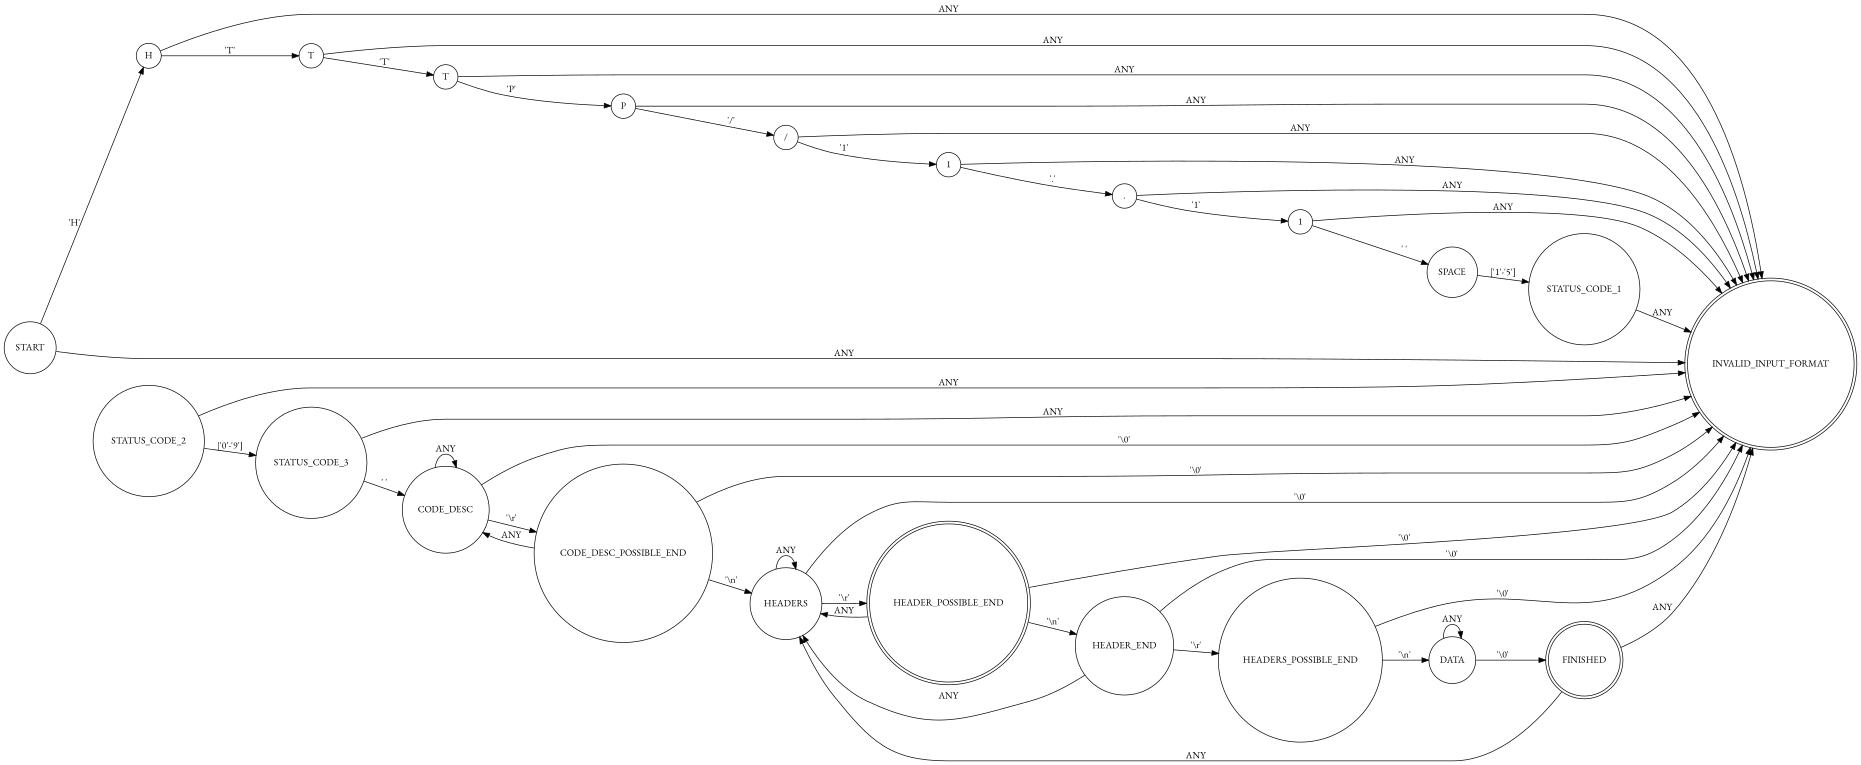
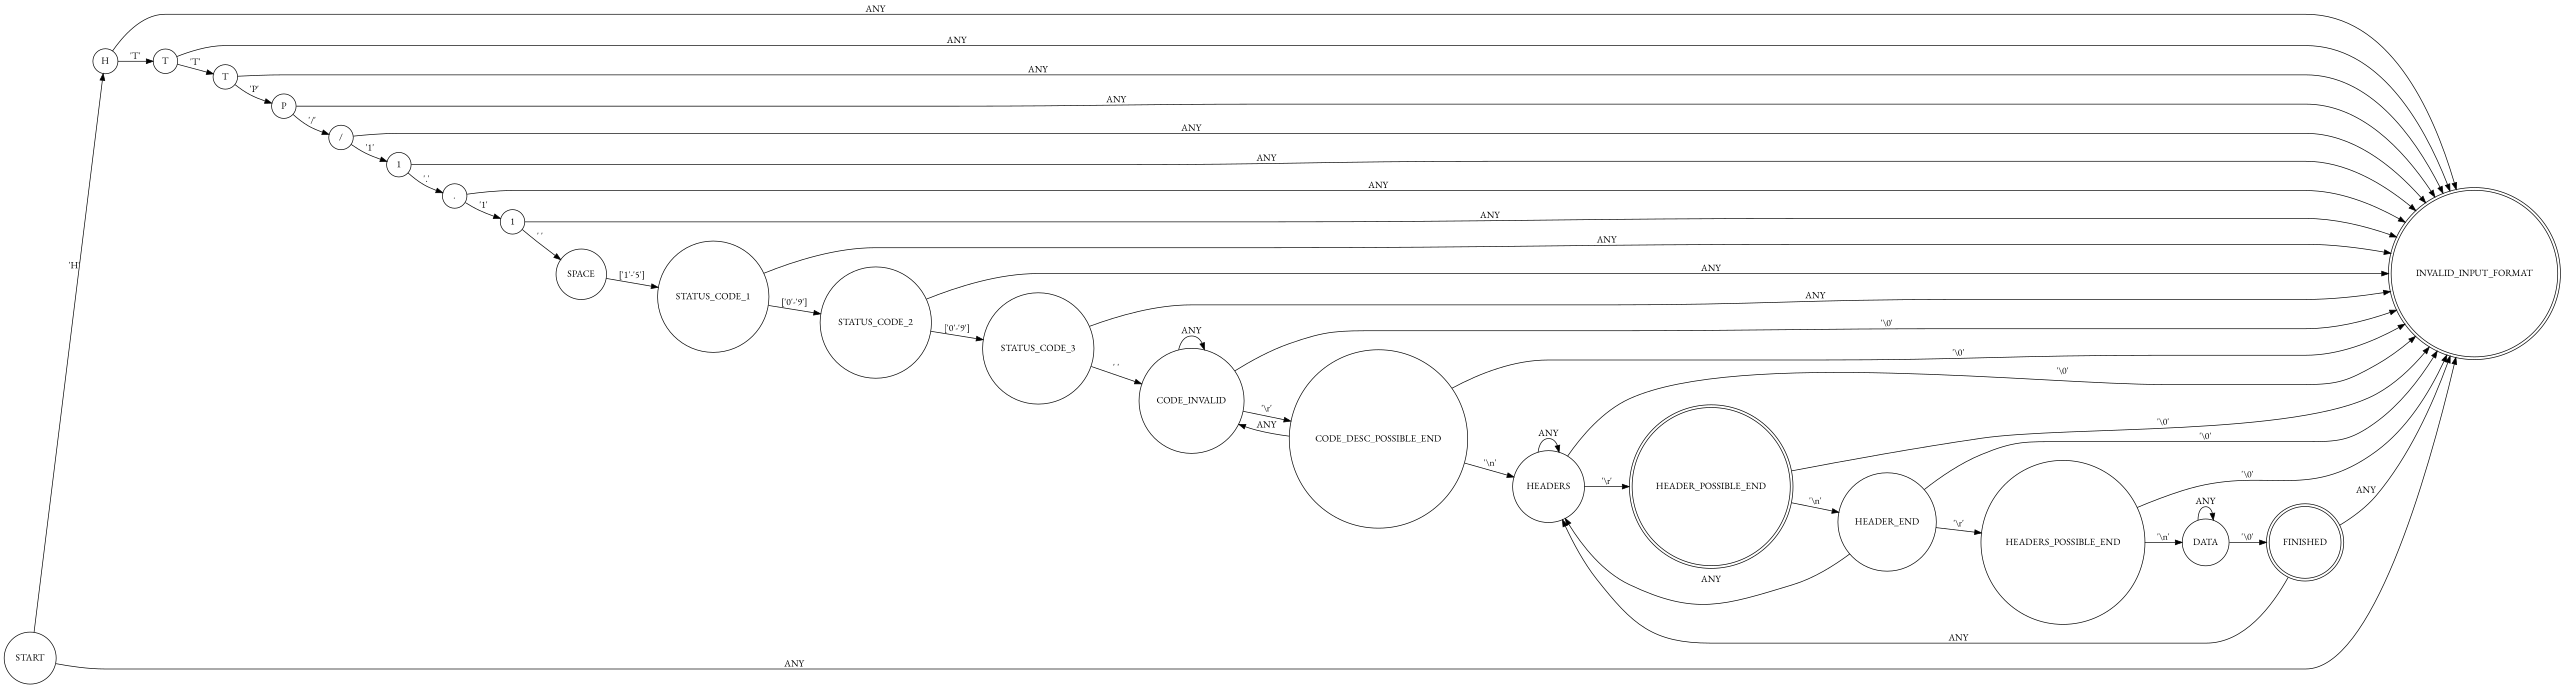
  digraph {
    fontname="EB Garamond"
    rankdir=LR
    node [fontname="EB Garamond" shape=circle]
    edge [fontname="EB Garamond"]
    n1 [label=START]
    n2 [label=H]
    n3 [label=INVALID_INPUT_FORMAT shape=doublecircle]
    n4 [label=T]
    n5 [label=T]
    n6 [label=P]
    n7 [label="/"]
    n8 [label=1]
    n9 [label="."]
    n10 [label=1]
    n11 [label=SPACE]
    n12 [label=STATUS_CODE_1]
    n13 [label=STATUS_CODE_2]
    n14 [label=STATUS_CODE_3]
-   n15 [label=CODE_DESC]
+   n15 [label=CODE_INVALID]
    n16 [label=CODE_DESC_POSSIBLE_END]
    n17 [label=HEADERS]
    n18 [label=HEADER_POSSIBLE_END shape=doublecircle]
    n19 [label=HEADER_END]
    n20 [label=HEADERS_POSSIBLE_END]
    n21 [label=DATA]
    n22 [label=FINISHED shape=doublecircle]
    n1 -> n2 [label="'H'"]
    n1 -> n3 [label=ANY]
    n2 -> n3 [label=ANY]
    n2 -> n4 [label="'T'"]
    n4 -> n3 [label=ANY]
    n4 -> n5 [label="'T'"]
    n5 -> n3 [label=ANY]
    n5 -> n6 [label="'P'"]
    n6 -> n3 [label=ANY]
    n6 -> n7 [label="'/'"]
    n7 -> n3 [label=ANY]
    n7 -> n8 [label="'1'"]
    n8 -> n3 [label=ANY]
    n8 -> n9 [label="'.'"]
    n9 -> n3 [label=ANY]
    n9 -> n10 [label="'1'"]
    n10 -> n3 [label=ANY]
    n10 -> n11 [label="' '"]
    n11 -> n12 [label="['1'-'5']"]
    n12 -> n3 [label=ANY]
+   n12 -> n13 [label="['0'-'9']"]
    n13 -> n3 [label=ANY]
    n13 -> n14 [label="['0'-'9']"]
    n14 -> n3 [label=ANY]
    n14 -> n15 [label="' '"]
    n15 -> n3 [label="'\\0'"]
    n15 -> n15 [label=ANY]
    n15 -> n16 [label="'\\r'"]
    n16 -> n3 [label="'\\0'"]
    n16 -> n15 [label=ANY]
    n16 -> n17 [label="'\\n'"]
    n17 -> n3 [label="'\\0'"]
    n17 -> n17 [label=ANY]
    n17 -> n18 [label="'\\r'"]
    n18 -> n3 [label="'\\0'"]
-   n18 -> n17 [label=ANY]
    n18 -> n19 [label="'\\n'"]
    n19 -> n3 [label="'\\0'"]
    n19 -> n17 [label=ANY]
    n19 -> n20 [label="'\\r'"]
    n20 -> n3 [label="'\\0'"]
    n20 -> n21 [label="'\\n'"]
    n21 -> n21 [label=ANY]
    n21 -> n22 [label="'\\0'"]
    n22 -> n3 [label=ANY]
    n22 -> n17 [label=ANY]
  }
